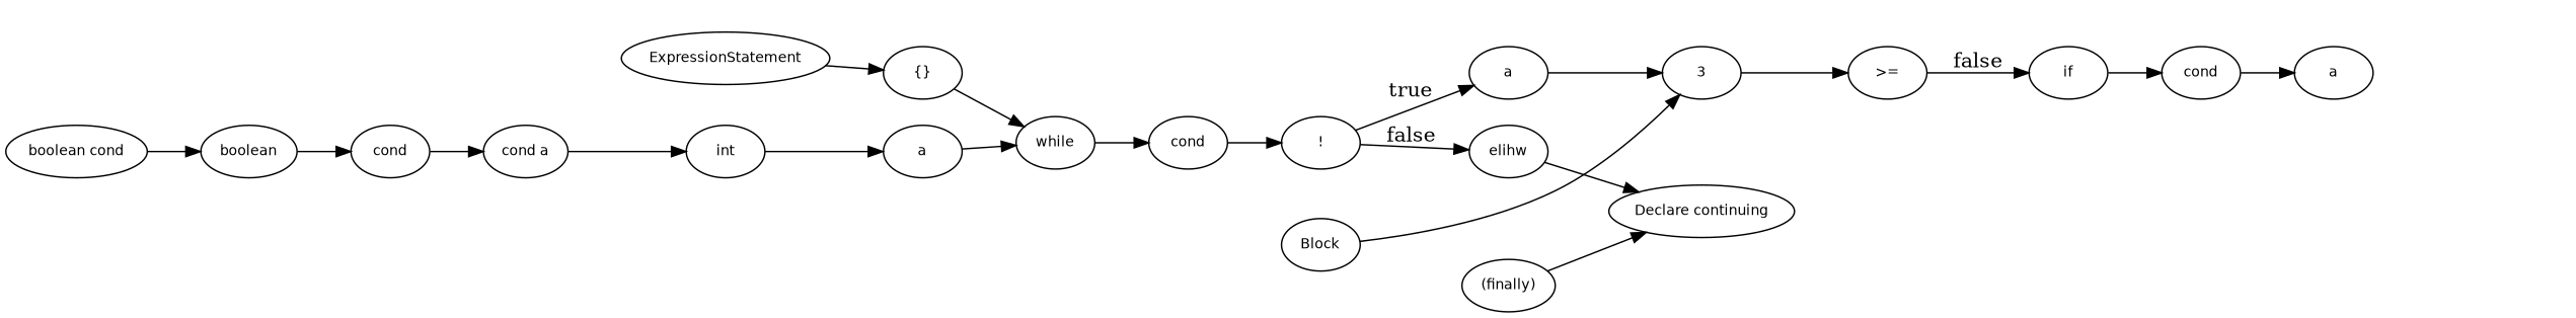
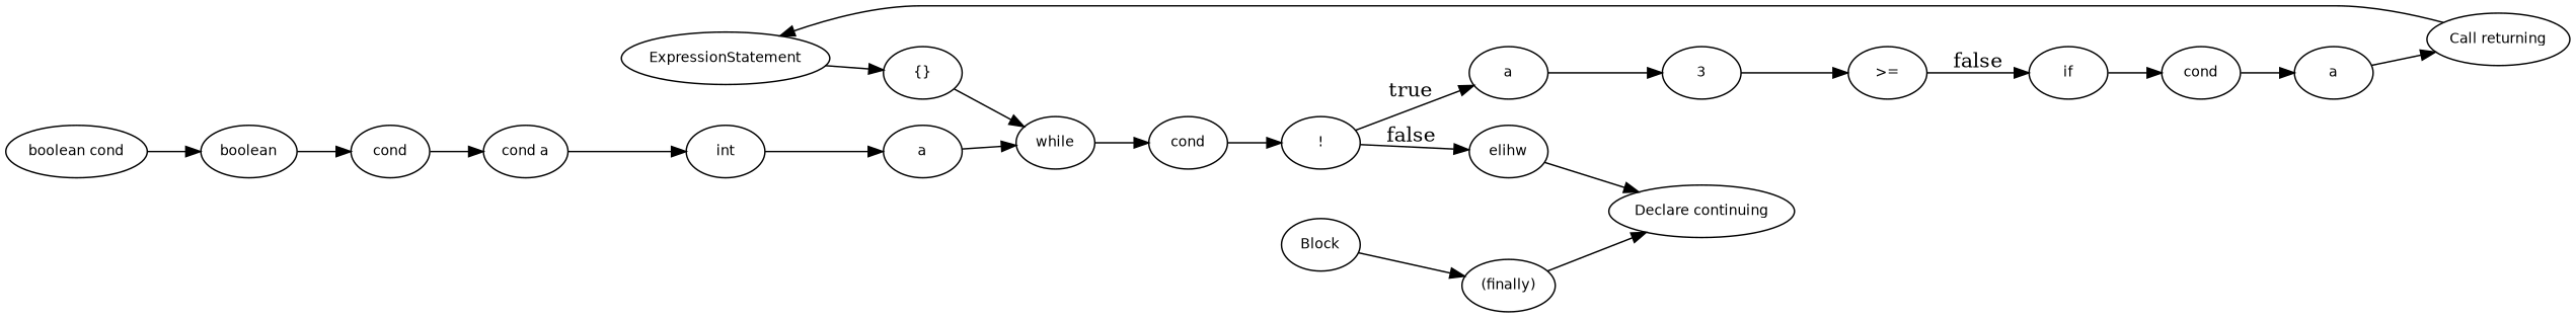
  digraph {
    rankdir=LR
    node [fontname=Helvetica fontsize=10]
    n1 [label=ExpressionStatement]
    n2 [label="{}"]
    n3 [label=while]
    n4 [label=cond]
    n5 [label=3]
    n6 [label=">="]
    n7 [label=if]
    n8 [label=a]
    n9 [label=cond]
    n10 [label=a]
    n11 [label="!"]
    n12 [label=elihw]
    n13 [label="Declare continuing"]
    n14 [label=Block]
    n15 [label="(finally)"]
    n16 [label=a]
    n17 [label=int]
    n18 [label="cond a"]
    n19 [label=cond]
    n20 [label=boolean]
    n21 [label="boolean cond"]
+   n22 [label="Call returning"]
    n1 -> n2
    n2 -> n3
    n3 -> n4
    n4 -> n11
    n5 -> n6
    n6 -> n7 [label=false]
    n7 -> n9
    n8 -> n5
    n9 -> n10
+   n10 -> n22
    n11 -> n8 [label=true]
    n11 -> n12 [label=false]
    n12 -> n13
-   n14 -> n5
+   n14 -> n15
    n15 -> n13
    n16 -> n3
    n17 -> n16
    n18 -> n17
    n19 -> n18
    n20 -> n19
    n21 -> n20
+   n22 -> n1
  }
